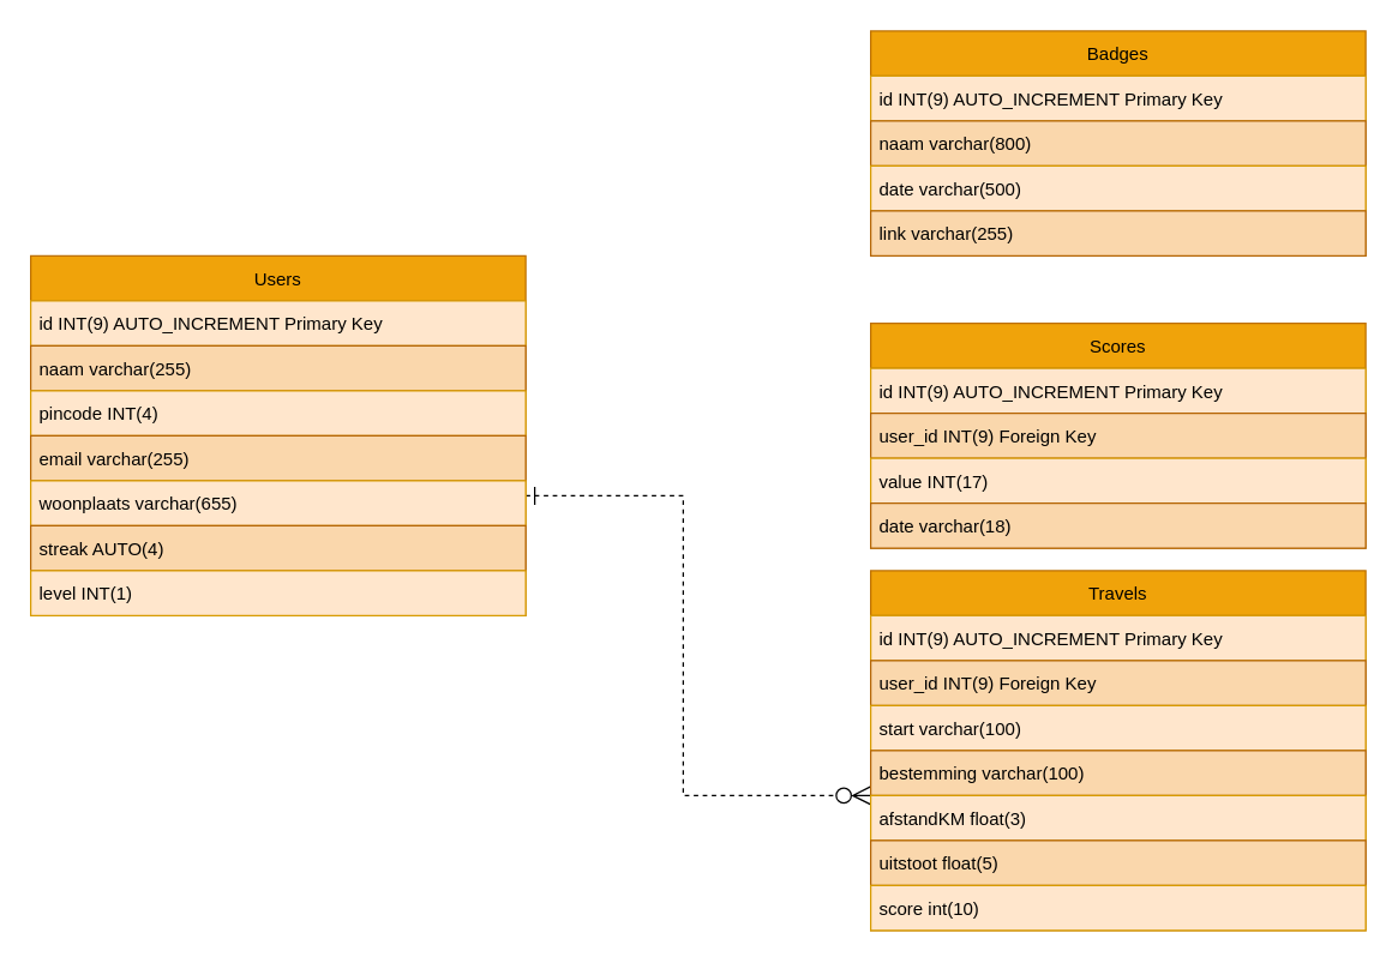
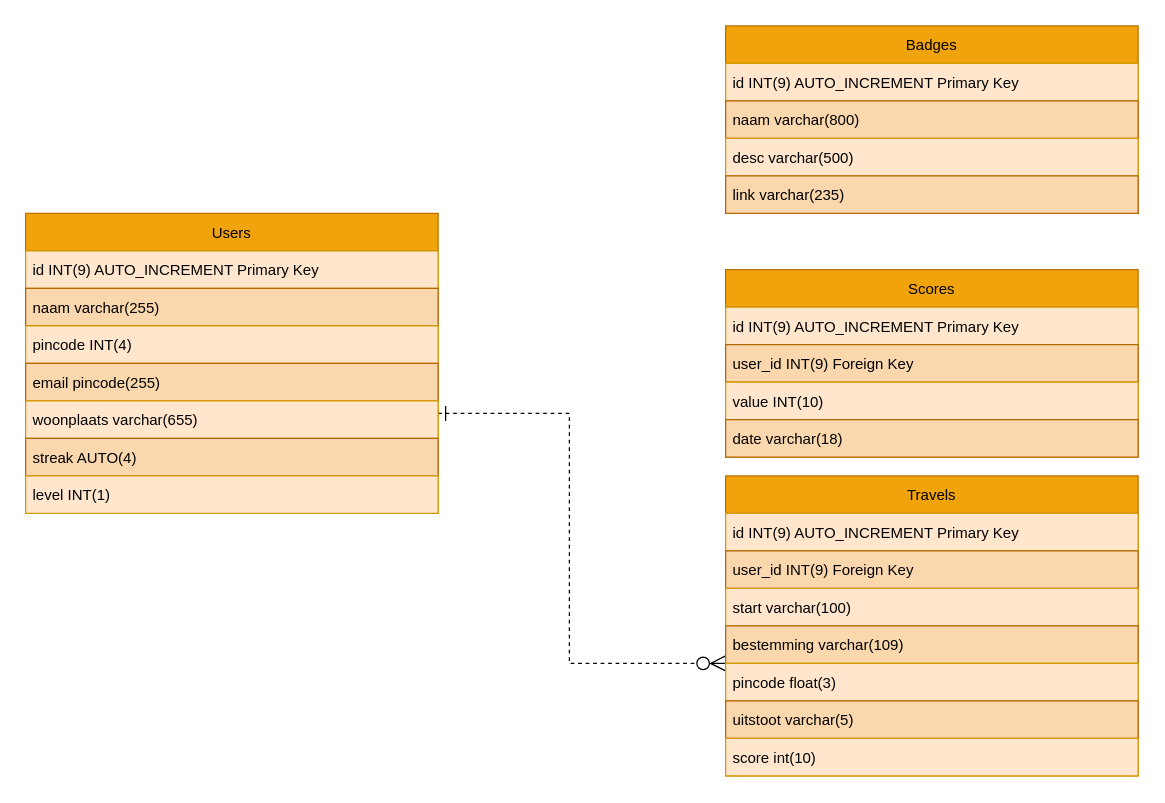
  <mxCell id="0" />
  <mxCell id="1" parent="0" />
  <mxCell id="2" style="edgeStyle=orthogonalEdgeStyle;rounded=0;orthogonalLoop=1;jettySize=auto;html=1;startArrow=ERone;startFill=0;endArrow=ERzeroToMany;endFill=0;startSize=10;endSize=10;dashed=1;" edge="1" parent="1" source="3" target="21"><mxGeometry relative="1" as="geometry"><Array as="points"><mxPoint x="455" y="330" /><mxPoint x="455" y="530" /></Array></mxGeometry></mxCell>
  <mxCell id="3" value="Users" style="swimlane;fontStyle=0;childLayout=stackLayout;horizontal=1;startSize=30;horizontalStack=0;resizeParent=1;resizeParentMax=0;resizeLast=0;collapsible=1;marginBottom=0;fillColor=#f0a30a;strokeColor=#BD7000;swimlaneFillColor=default;fontColor=#000000;" vertex="1" parent="1"><mxGeometry x="20" y="170" width="330" height="240" as="geometry" /></mxCell>
  <mxCell id="4" value="id INT(9) AUTO_INCREMENT Primary Key" style="text;strokeColor=#d79b00;fillColor=#ffe6cc;align=left;verticalAlign=middle;spacingLeft=4;spacingRight=4;overflow=hidden;points=[[0,0.5],[1,0.5]];portConstraint=eastwest;rotatable=0;" vertex="1" parent="3"><mxGeometry y="30" width="330" height="30" as="geometry" /></mxCell>
  <mxCell id="5" value="naam varchar(255)" style="text;align=left;verticalAlign=middle;spacingLeft=4;spacingRight=4;overflow=hidden;points=[[0,0.5],[1,0.5]];portConstraint=eastwest;rotatable=0;fillColor=#fad7ac;strokeColor=#b46504;" vertex="1" parent="3"><mxGeometry y="60" width="330" height="30" as="geometry" /></mxCell>
  <mxCell id="6" value="pincode INT(4)" style="text;strokeColor=#d79b00;fillColor=#ffe6cc;align=left;verticalAlign=middle;spacingLeft=4;spacingRight=4;overflow=hidden;points=[[0,0.5],[1,0.5]];portConstraint=eastwest;rotatable=0;" vertex="1" parent="3"><mxGeometry y="90" width="330" height="30" as="geometry" /></mxCell>
- <mxCell id="7" value="email varchar(255)" style="text;strokeColor=#b46504;fillColor=#fad7ac;align=left;verticalAlign=middle;spacingLeft=4;spacingRight=4;overflow=hidden;points=[[0,0.5],[1,0.5]];portConstraint=eastwest;rotatable=0;" vertex="1" parent="3"><mxGeometry y="120" width="330" height="30" as="geometry" /></mxCell>
+ <mxCell id="7" value="email pincode(255)" style="text;strokeColor=#b46504;fillColor=#fad7ac;align=left;verticalAlign=middle;spacingLeft=4;spacingRight=4;overflow=hidden;points=[[0,0.5],[1,0.5]];portConstraint=eastwest;rotatable=0;" vertex="1" parent="3"><mxGeometry y="120" width="330" height="30" as="geometry" /></mxCell>
  <mxCell id="8" value="woonplaats varchar(655)" style="text;strokeColor=#d79b00;fillColor=#ffe6cc;align=left;verticalAlign=middle;spacingLeft=4;spacingRight=4;overflow=hidden;points=[[0,0.5],[1,0.5]];portConstraint=eastwest;rotatable=0;" vertex="1" parent="3"><mxGeometry y="150" width="330" height="30" as="geometry" /></mxCell>
  <mxCell id="9" value="streak AUTO(4)" style="text;strokeColor=#b46504;fillColor=#fad7ac;align=left;verticalAlign=middle;spacingLeft=4;spacingRight=4;overflow=hidden;points=[[0,0.5],[1,0.5]];portConstraint=eastwest;rotatable=0;" vertex="1" parent="3"><mxGeometry y="180" width="330" height="30" as="geometry" /></mxCell>
  <mxCell id="10" value="level INT(1)" style="text;strokeColor=#d79b00;fillColor=#ffe6cc;align=left;verticalAlign=middle;spacingLeft=4;spacingRight=4;overflow=hidden;points=[[0,0.5],[1,0.5]];portConstraint=eastwest;rotatable=0;" vertex="1" parent="3"><mxGeometry y="210" width="330" height="30" as="geometry" /></mxCell>
  <mxCell id="11" value="Scores" style="swimlane;fontStyle=0;childLayout=stackLayout;horizontal=1;startSize=30;horizontalStack=0;resizeParent=1;resizeParentMax=0;resizeLast=0;collapsible=1;marginBottom=0;fillColor=#f0a30a;strokeColor=#BD7000;swimlaneFillColor=default;fontColor=#000000;" vertex="1" parent="1"><mxGeometry x="580" y="215" width="330" height="150" as="geometry" /></mxCell>
  <mxCell id="12" value="id INT(9) AUTO_INCREMENT Primary Key" style="text;strokeColor=#d79b00;fillColor=#ffe6cc;align=left;verticalAlign=middle;spacingLeft=4;spacingRight=4;overflow=hidden;points=[[0,0.5],[1,0.5]];portConstraint=eastwest;rotatable=0;" vertex="1" parent="11"><mxGeometry y="30" width="330" height="30" as="geometry" /></mxCell>
  <mxCell id="13" value="user_id INT(9) Foreign Key" style="text;strokeColor=#b46504;fillColor=#fad7ac;align=left;verticalAlign=middle;spacingLeft=4;spacingRight=4;overflow=hidden;points=[[0,0.5],[1,0.5]];portConstraint=eastwest;rotatable=0;" vertex="1" parent="11"><mxGeometry y="60" width="330" height="30" as="geometry" /></mxCell>
- <mxCell id="14" value="value INT(17)" style="text;strokeColor=#d79b00;fillColor=#ffe6cc;align=left;verticalAlign=middle;spacingLeft=4;spacingRight=4;overflow=hidden;points=[[0,0.5],[1,0.5]];portConstraint=eastwest;rotatable=0;" vertex="1" parent="11"><mxGeometry y="90" width="330" height="30" as="geometry" /></mxCell>
+ <mxCell id="14" value="value INT(10)" style="text;strokeColor=#d79b00;fillColor=#ffe6cc;align=left;verticalAlign=middle;spacingLeft=4;spacingRight=4;overflow=hidden;points=[[0,0.5],[1,0.5]];portConstraint=eastwest;rotatable=0;" vertex="1" parent="11"><mxGeometry y="90" width="330" height="30" as="geometry" /></mxCell>
  <mxCell id="15" value="date varchar(18)" style="text;strokeColor=#b46504;fillColor=#fad7ac;align=left;verticalAlign=middle;spacingLeft=4;spacingRight=4;overflow=hidden;points=[[0,0.5],[1,0.5]];portConstraint=eastwest;rotatable=0;" vertex="1" parent="11"><mxGeometry y="120" width="330" height="30" as="geometry" /></mxCell>
  <mxCell id="16" value="Badges" style="swimlane;fontStyle=0;childLayout=stackLayout;horizontal=1;startSize=30;horizontalStack=0;resizeParent=1;resizeParentMax=0;resizeLast=0;collapsible=1;marginBottom=0;fillColor=#f0a30a;strokeColor=#BD7000;swimlaneFillColor=default;fontColor=#000000;" vertex="1" parent="1"><mxGeometry x="580" y="20" width="330" height="150" as="geometry" /></mxCell>
  <mxCell id="17" value="id INT(9) AUTO_INCREMENT Primary Key" style="text;strokeColor=#d79b00;fillColor=#ffe6cc;align=left;verticalAlign=middle;spacingLeft=4;spacingRight=4;overflow=hidden;points=[[0,0.5],[1,0.5]];portConstraint=eastwest;rotatable=0;" vertex="1" parent="16"><mxGeometry y="30" width="330" height="30" as="geometry" /></mxCell>
  <mxCell id="18" value="naam varchar(800)" style="text;strokeColor=#b46504;fillColor=#fad7ac;align=left;verticalAlign=middle;spacingLeft=4;spacingRight=4;overflow=hidden;points=[[0,0.5],[1,0.5]];portConstraint=eastwest;rotatable=0;" vertex="1" parent="16"><mxGeometry y="60" width="330" height="30" as="geometry" /></mxCell>
- <mxCell id="19" value="date varchar(500)" style="text;strokeColor=#d79b00;fillColor=#ffe6cc;align=left;verticalAlign=middle;spacingLeft=4;spacingRight=4;overflow=hidden;points=[[0,0.5],[1,0.5]];portConstraint=eastwest;rotatable=0;" vertex="1" parent="16"><mxGeometry y="90" width="330" height="30" as="geometry" /></mxCell>
- <mxCell id="20" value="link varchar(255)" style="text;strokeColor=#b46504;fillColor=#fad7ac;align=left;verticalAlign=middle;spacingLeft=4;spacingRight=4;overflow=hidden;points=[[0,0.5],[1,0.5]];portConstraint=eastwest;rotatable=0;" vertex="1" parent="16"><mxGeometry y="120" width="330" height="30" as="geometry" /></mxCell>
+ <mxCell id="19" value="desc varchar(500)" style="text;strokeColor=#d79b00;fillColor=#ffe6cc;align=left;verticalAlign=middle;spacingLeft=4;spacingRight=4;overflow=hidden;points=[[0,0.5],[1,0.5]];portConstraint=eastwest;rotatable=0;" vertex="1" parent="16"><mxGeometry y="90" width="330" height="30" as="geometry" /></mxCell>
+ <mxCell id="20" value="link varchar(235)" style="text;strokeColor=#b46504;fillColor=#fad7ac;align=left;verticalAlign=middle;spacingLeft=4;spacingRight=4;overflow=hidden;points=[[0,0.5],[1,0.5]];portConstraint=eastwest;rotatable=0;" vertex="1" parent="16"><mxGeometry y="120" width="330" height="30" as="geometry" /></mxCell>
  <mxCell id="21" value="Travels" style="swimlane;fontStyle=0;childLayout=stackLayout;horizontal=1;startSize=30;horizontalStack=0;resizeParent=1;resizeParentMax=0;resizeLast=0;collapsible=1;marginBottom=0;fillColor=#f0a30a;strokeColor=#BD7000;swimlaneFillColor=default;fontColor=#000000;" vertex="1" parent="1"><mxGeometry x="580" y="380" width="330" height="240" as="geometry" /></mxCell>
  <mxCell id="22" value="id INT(9) AUTO_INCREMENT Primary Key" style="text;strokeColor=#d79b00;fillColor=#ffe6cc;align=left;verticalAlign=middle;spacingLeft=4;spacingRight=4;overflow=hidden;points=[[0,0.5],[1,0.5]];portConstraint=eastwest;rotatable=0;" vertex="1" parent="21"><mxGeometry y="30" width="330" height="30" as="geometry" /></mxCell>
  <mxCell id="23" value="user_id INT(9) Foreign Key" style="text;strokeColor=#b46504;fillColor=#fad7ac;align=left;verticalAlign=middle;spacingLeft=4;spacingRight=4;overflow=hidden;points=[[0,0.5],[1,0.5]];portConstraint=eastwest;rotatable=0;" vertex="1" parent="21"><mxGeometry y="60" width="330" height="30" as="geometry" /></mxCell>
  <mxCell id="24" value="start varchar(100)" style="text;strokeColor=#d79b00;fillColor=#ffe6cc;align=left;verticalAlign=middle;spacingLeft=4;spacingRight=4;overflow=hidden;points=[[0,0.5],[1,0.5]];portConstraint=eastwest;rotatable=0;" vertex="1" parent="21"><mxGeometry y="90" width="330" height="30" as="geometry" /></mxCell>
- <mxCell id="25" value="bestemming varchar(100)" style="text;strokeColor=#b46504;fillColor=#fad7ac;align=left;verticalAlign=middle;spacingLeft=4;spacingRight=4;overflow=hidden;points=[[0,0.5],[1,0.5]];portConstraint=eastwest;rotatable=0;" vertex="1" parent="21"><mxGeometry y="120" width="330" height="30" as="geometry" /></mxCell>
- <mxCell id="26" value="afstandKM float(3)" style="text;strokeColor=#d79b00;fillColor=#ffe6cc;align=left;verticalAlign=middle;spacingLeft=4;spacingRight=4;overflow=hidden;points=[[0,0.5],[1,0.5]];portConstraint=eastwest;rotatable=0;" vertex="1" parent="21"><mxGeometry y="150" width="330" height="30" as="geometry" /></mxCell>
- <mxCell id="27" value="uitstoot float(5)" style="text;strokeColor=#b46504;fillColor=#fad7ac;align=left;verticalAlign=middle;spacingLeft=4;spacingRight=4;overflow=hidden;points=[[0,0.5],[1,0.5]];portConstraint=eastwest;rotatable=0;" vertex="1" parent="21"><mxGeometry y="180" width="330" height="30" as="geometry" /></mxCell>
+ <mxCell id="25" value="bestemming varchar(109)" style="text;strokeColor=#b46504;fillColor=#fad7ac;align=left;verticalAlign=middle;spacingLeft=4;spacingRight=4;overflow=hidden;points=[[0,0.5],[1,0.5]];portConstraint=eastwest;rotatable=0;" vertex="1" parent="21"><mxGeometry y="120" width="330" height="30" as="geometry" /></mxCell>
+ <mxCell id="26" value="pincode float(3)" style="text;strokeColor=#d79b00;fillColor=#ffe6cc;align=left;verticalAlign=middle;spacingLeft=4;spacingRight=4;overflow=hidden;points=[[0,0.5],[1,0.5]];portConstraint=eastwest;rotatable=0;" vertex="1" parent="21"><mxGeometry y="150" width="330" height="30" as="geometry" /></mxCell>
+ <mxCell id="27" value="uitstoot varchar(5)" style="text;strokeColor=#b46504;fillColor=#fad7ac;align=left;verticalAlign=middle;spacingLeft=4;spacingRight=4;overflow=hidden;points=[[0,0.5],[1,0.5]];portConstraint=eastwest;rotatable=0;" vertex="1" parent="21"><mxGeometry y="180" width="330" height="30" as="geometry" /></mxCell>
  <mxCell id="28" value="score int(10)" style="text;strokeColor=#d79b00;fillColor=#ffe6cc;align=left;verticalAlign=middle;spacingLeft=4;spacingRight=4;overflow=hidden;points=[[0,0.5],[1,0.5]];portConstraint=eastwest;rotatable=0;" vertex="1" parent="21"><mxGeometry y="210" width="330" height="30" as="geometry" /></mxCell>
